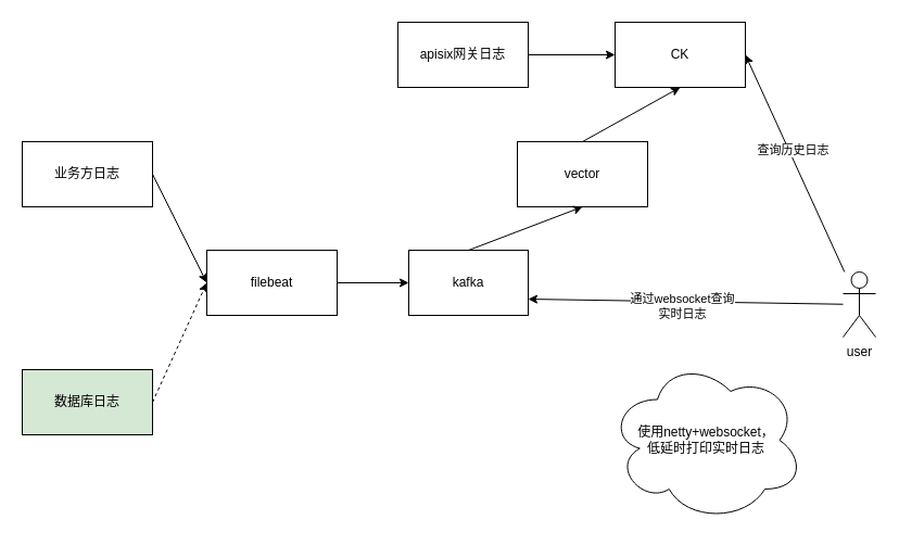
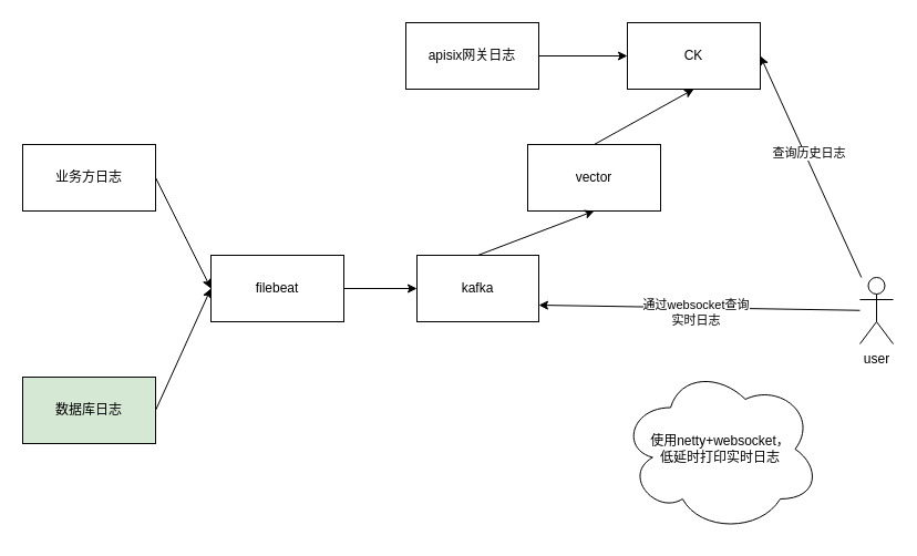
  <mxCell id="0" />
  <mxCell id="1" parent="0" />
  <mxCell id="2" value="user" style="shape=umlActor;verticalLabelPosition=bottom;verticalAlign=top;html=1;outlineConnect=0;" vertex="1" parent="1"><mxGeometry x="776" y="250" width="30" height="60" as="geometry" /></mxCell>
  <mxCell id="3" value="" style="endArrow=classic;html=1;rounded=0;entryX=1;entryY=0.5;entryDx=0;entryDy=0;" edge="1" parent="1" source="2" target="5"><mxGeometry width="50" height="50" relative="1" as="geometry"><mxPoint x="390" y="330" as="sourcePoint" /><mxPoint x="590" y="130" as="targetPoint" /><Array as="points" /></mxGeometry></mxCell>
  <mxCell id="4" value="查询历史日志" style="edgeLabel;html=1;align=center;verticalAlign=middle;resizable=0;points=[];" vertex="1" connectable="0" parent="3"><mxGeometry x="0.114" y="-3" relative="1" as="geometry"><mxPoint as="offset" /></mxGeometry></mxCell>
  <mxCell id="5" value="CK" style="rounded=0;whiteSpace=wrap;html=1;" vertex="1" parent="1"><mxGeometry x="566" y="20" width="120" height="60" as="geometry" /></mxCell>
  <mxCell id="6" value="" style="endArrow=classic;html=1;rounded=0;entryX=1;entryY=0.75;entryDx=0;entryDy=0;" edge="1" parent="1" source="2" target="11"><mxGeometry width="50" height="50" relative="1" as="geometry"><mxPoint x="390" y="330" as="sourcePoint" /><mxPoint x="670" y="430" as="targetPoint" /></mxGeometry></mxCell>
  <mxCell id="7" value="通过websocket查询&lt;br&gt;实时日志" style="edgeLabel;html=1;align=center;verticalAlign=middle;resizable=0;points=[];" vertex="1" connectable="0" parent="6"><mxGeometry x="0.024" y="4" relative="1" as="geometry"><mxPoint as="offset" /></mxGeometry></mxCell>
  <mxCell id="8" value="业务方日志" style="rounded=0;whiteSpace=wrap;html=1;" vertex="1" parent="1"><mxGeometry x="20" y="130" width="120" height="60" as="geometry" /></mxCell>
  <mxCell id="9" value="" style="endArrow=classic;html=1;rounded=0;exitX=1;exitY=0.5;exitDx=0;exitDy=0;entryX=0;entryY=0.5;entryDx=0;entryDy=0;" edge="1" parent="1" source="8" target="10"><mxGeometry width="50" height="50" relative="1" as="geometry"><mxPoint x="390" y="330" as="sourcePoint" /><mxPoint x="230" y="260" as="targetPoint" /></mxGeometry></mxCell>
  <mxCell id="10" value="filebeat" style="rounded=0;whiteSpace=wrap;html=1;" vertex="1" parent="1"><mxGeometry x="190" y="230" width="120" height="60" as="geometry" /></mxCell>
  <mxCell id="11" value="kafka" style="rounded=0;whiteSpace=wrap;html=1;" vertex="1" parent="1"><mxGeometry x="376" y="230" width="110" height="60" as="geometry" /></mxCell>
  <mxCell id="12" value="" style="endArrow=classic;html=1;rounded=0;exitX=1;exitY=0.5;exitDx=0;exitDy=0;entryX=0;entryY=0.5;entryDx=0;entryDy=0;" edge="1" parent="1" source="10" target="11"><mxGeometry width="50" height="50" relative="1" as="geometry"><mxPoint x="390" y="330" as="sourcePoint" /><mxPoint x="370" y="270" as="targetPoint" /></mxGeometry></mxCell>
  <mxCell id="13" value="数据库日志" style="rounded=0;whiteSpace=wrap;html=1;fillColor=#d5e8d4;" vertex="1" parent="1"><mxGeometry x="20" y="340" width="120" height="60" as="geometry" /></mxCell>
  <mxCell id="14" value="apisix网关日志" style="rounded=0;whiteSpace=wrap;html=1;" vertex="1" parent="1"><mxGeometry x="366" y="20" width="120" height="60" as="geometry" /></mxCell>
  <mxCell id="15" value="" style="endArrow=classic;html=1;rounded=0;exitX=1;exitY=0.5;exitDx=0;exitDy=0;entryX=0;entryY=0.5;entryDx=0;entryDy=0;" edge="1" parent="1" source="14" target="5"><mxGeometry width="50" height="50" relative="1" as="geometry"><mxPoint x="390" y="330" as="sourcePoint" /><mxPoint x="440" y="280" as="targetPoint" /></mxGeometry></mxCell>
- <mxCell id="16" value="" style="endArrow=classic;html=1;rounded=0;exitX=1;exitY=0.5;exitDx=0;exitDy=0;entryX=0;entryY=0.5;entryDx=0;entryDy=0;dashed=1;" edge="1" parent="1" source="13" target="10"><mxGeometry width="50" height="50" relative="1" as="geometry"><mxPoint x="390" y="330" as="sourcePoint" /><mxPoint x="440" y="280" as="targetPoint" /></mxGeometry></mxCell>
+ <mxCell id="16" value="" style="endArrow=classic;html=1;rounded=0;exitX=1;exitY=0.5;exitDx=0;exitDy=0;entryX=0;entryY=0.5;entryDx=0;entryDy=0;" edge="1" parent="1" source="13" target="10"><mxGeometry width="50" height="50" relative="1" as="geometry"><mxPoint x="390" y="330" as="sourcePoint" /><mxPoint x="440" y="280" as="targetPoint" /></mxGeometry></mxCell>
  <mxCell id="17" value="使用netty+websocket，&lt;div&gt;低延时打印实时日志&lt;/div&gt;" style="ellipse;shape=cloud;whiteSpace=wrap;html=1;" vertex="1" parent="1"><mxGeometry x="560" y="330" width="180" height="150" as="geometry" /></mxCell>
  <mxCell id="18" value="vector" style="rounded=0;whiteSpace=wrap;html=1;" vertex="1" parent="1"><mxGeometry x="476" y="130" width="120" height="60" as="geometry" /></mxCell>
  <mxCell id="19" value="" style="endArrow=classic;html=1;rounded=0;exitX=0.5;exitY=0;exitDx=0;exitDy=0;entryX=0.5;entryY=1;entryDx=0;entryDy=0;" edge="1" parent="1" source="11" target="18"><mxGeometry width="50" height="50" relative="1" as="geometry"><mxPoint x="466" y="230" as="sourcePoint" /><mxPoint x="516" y="180" as="targetPoint" /></mxGeometry></mxCell>
  <mxCell id="20" value="" style="endArrow=classic;html=1;rounded=0;exitX=0.5;exitY=0;exitDx=0;exitDy=0;entryX=0.5;entryY=1;entryDx=0;entryDy=0;" edge="1" parent="1" source="18" target="5"><mxGeometry width="50" height="50" relative="1" as="geometry"><mxPoint x="386" y="70" as="sourcePoint" /><mxPoint x="436" y="20" as="targetPoint" /></mxGeometry></mxCell>
